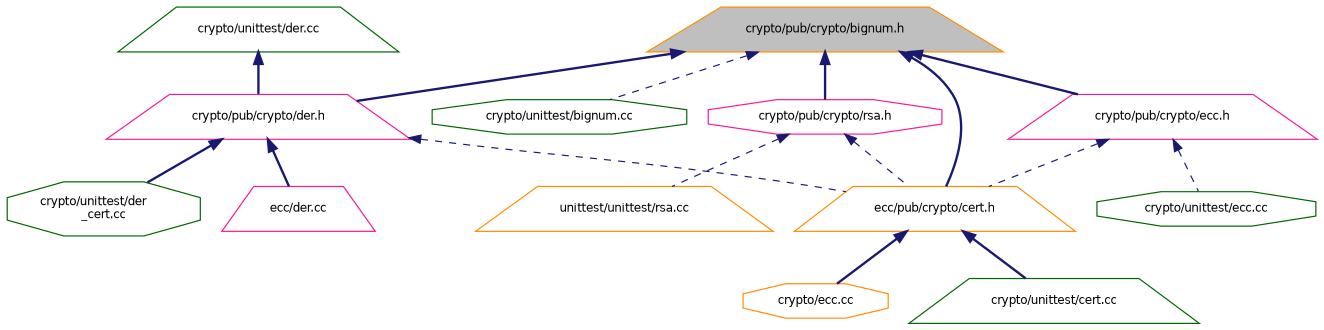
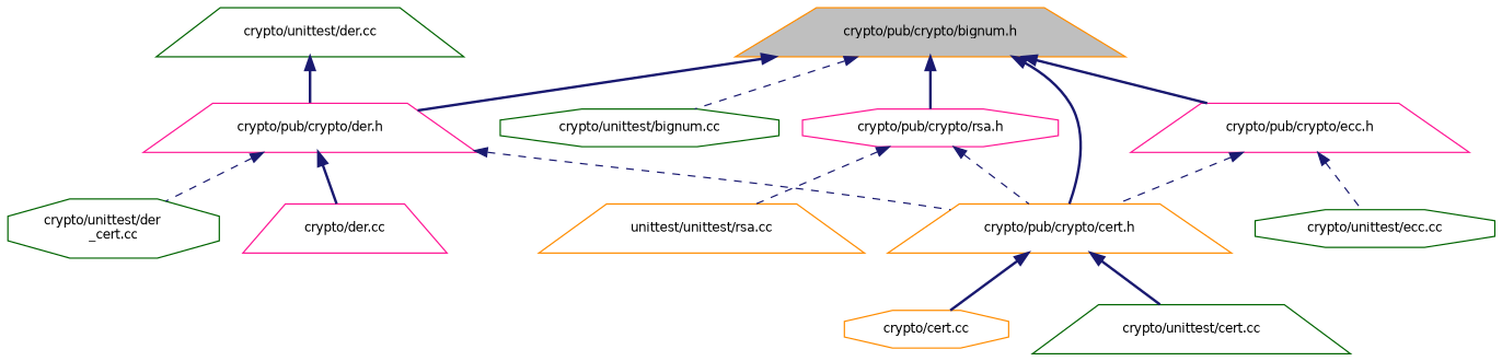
  digraph {
    node [color=darkgreen fillcolor=white fontname=Helvetica fontsize=10 shape=trapezium style=filled]
    edge [color=midnightblue dir=back fontname=Helvetica fontsize=10 labelfontname=Helvetica labelfontsize=10 style=bold]
    n1 [color=darkorange fillcolor=grey75 fontcolor=black height=0.2 label="crypto/pub/crypto/bignum.h" width=0.4]
-   n2 [color=darkorange height=0.2 label="ecc/pub/crypto/cert.h" width=0.4]
+   n2 [color=darkorange height=0.2 label="crypto/pub/crypto/cert.h" width=0.4]
    n3 [color=deeppink height=0.2 label="crypto/pub/crypto/der.h" width=0.4]
    n4 [color=deeppink height=0.2 label="crypto/pub/crypto/ecc.h" width=0.4]
    n5 [color=deeppink height=0.2 label="crypto/pub/crypto/rsa.h" shape=octagon width=0.4]
    n6 [height=0.2 label="crypto/unittest/bignum.cc" shape=octagon width=0.4]
-   n7 [color=darkorange height=0.2 label="crypto/ecc.cc" shape=octagon width=0.4]
+   n7 [color=darkorange height=0.2 label="crypto/cert.cc" shape=octagon width=0.4]
    n8 [height=0.2 label="crypto/unittest/cert.cc" width=0.4]
-   n9 [color=deeppink height=0.2 label="ecc/der.cc" width=0.4]
+   n9 [color=deeppink height=0.2 label="crypto/der.cc" width=0.4]
    n10 [height=0.2 label="crypto/unittest/der\l_cert.cc" shape=octagon width=0.4]
    n11 [height=0.2 label="crypto/unittest/ecc.cc" shape=octagon width=0.4]
    n12 [color=darkorange height=0.2 label="unittest/unittest/rsa.cc" width=0.4]
    n13 [height=0.2 label="crypto/unittest/der.cc" width=0.4]
    n1 -> n2
    n1 -> n3
    n1 -> n4
    n1 -> n5
    n1 -> n6 [style=dashed]
    n2 -> n7
    n2 -> n8
    n3 -> n2 [style=dashed]
    n3 -> n9
-   n3 -> n10
+   n3 -> n10 [style=dashed]
    n4 -> n2 [style=dashed]
    n4 -> n11 [style=dashed]
    n5 -> n2 [style=dashed]
    n5 -> n12 [style=dashed]
    n13 -> n3
  }
